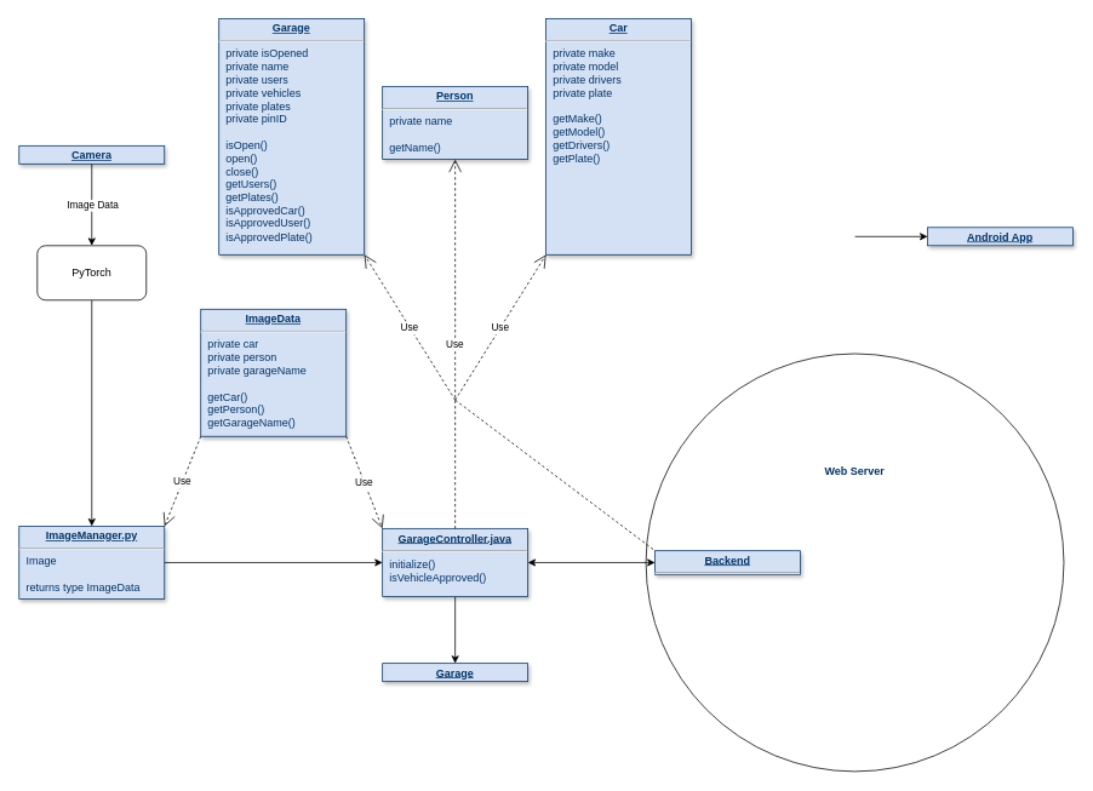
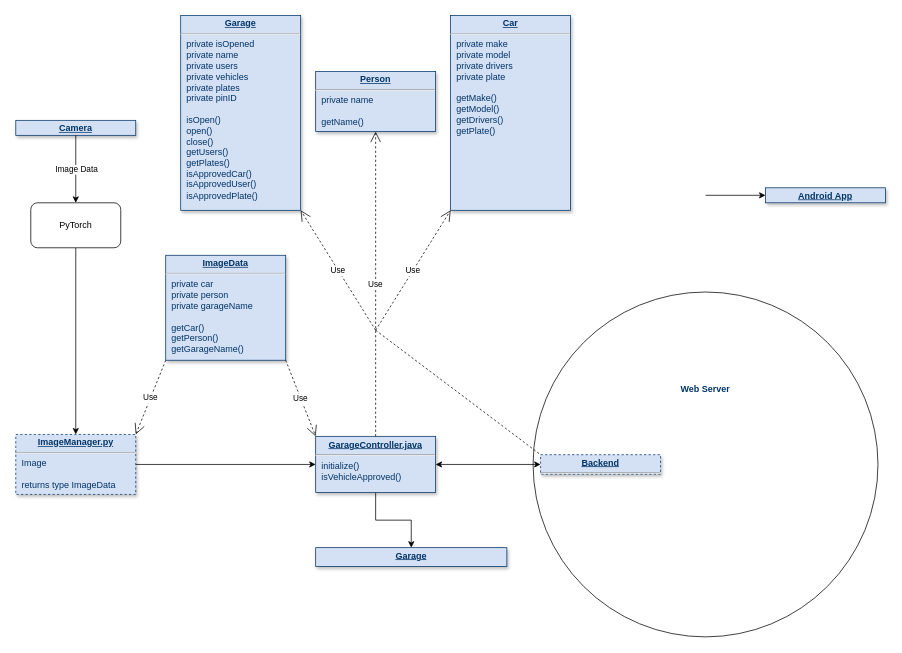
  <mxCell id="0" />
  <mxCell id="1" parent="0" />
  <mxCell id="2" value="&lt;b style=&quot;color: rgb(0, 51, 102); text-wrap: nowrap;&quot;&gt;Web Server&lt;/b&gt;&lt;div&gt;&lt;b style=&quot;color: rgb(0, 51, 102); text-wrap: nowrap;&quot;&gt;&lt;br&gt;&lt;/b&gt;&lt;/div&gt;&lt;div&gt;&lt;b style=&quot;color: rgb(0, 51, 102); text-wrap: nowrap;&quot;&gt;&lt;br&gt;&lt;/b&gt;&lt;/div&gt;&lt;div&gt;&lt;b style=&quot;color: rgb(0, 51, 102); text-wrap: nowrap;&quot;&gt;&lt;br&gt;&lt;/b&gt;&lt;/div&gt;&lt;div&gt;&lt;b style=&quot;color: rgb(0, 51, 102); text-wrap: nowrap;&quot;&gt;&lt;br&gt;&lt;/b&gt;&lt;/div&gt;&lt;div&gt;&lt;b style=&quot;color: rgb(0, 51, 102); text-wrap: nowrap;&quot;&gt;&lt;br&gt;&lt;/b&gt;&lt;/div&gt;&lt;div&gt;&lt;b style=&quot;color: rgb(0, 51, 102); text-wrap: nowrap;&quot;&gt;&lt;br&gt;&lt;/b&gt;&lt;/div&gt;&lt;div&gt;&lt;b style=&quot;color: rgb(0, 51, 102); text-wrap: nowrap;&quot;&gt;&lt;br&gt;&lt;/b&gt;&lt;/div&gt;&lt;div&gt;&lt;b style=&quot;color: rgb(0, 51, 102); text-wrap: nowrap;&quot;&gt;&lt;br&gt;&lt;/b&gt;&lt;/div&gt;&lt;div&gt;&lt;b style=&quot;color: rgb(0, 51, 102); text-wrap: nowrap;&quot;&gt;&lt;br&gt;&lt;/b&gt;&lt;/div&gt;&lt;div&gt;&lt;b style=&quot;color: rgb(0, 51, 102); text-wrap: nowrap;&quot;&gt;&lt;br&gt;&lt;/b&gt;&lt;/div&gt;&lt;div&gt;&lt;b style=&quot;color: rgb(0, 51, 102); text-wrap: nowrap;&quot;&gt;&lt;br&gt;&lt;/b&gt;&lt;/div&gt;&lt;div&gt;&lt;b style=&quot;color: rgb(0, 51, 102); text-wrap: nowrap;&quot;&gt;&lt;br&gt;&lt;/b&gt;&lt;/div&gt;&lt;div&gt;&lt;b style=&quot;color: rgb(0, 51, 102); text-wrap: nowrap;&quot;&gt;&lt;br&gt;&lt;/b&gt;&lt;/div&gt;&lt;div&gt;&lt;br&gt;&lt;/div&gt;" style="ellipse;whiteSpace=wrap;html=1;aspect=fixed;" vertex="1" parent="1"><mxGeometry x="710" y="389" width="460" height="460" as="geometry" /></mxCell>
  <mxCell id="3" value="&lt;p style=&quot;margin: 0px; margin-top: 4px; text-align: center; text-decoration: underline;&quot;&gt;&lt;strong&gt;Garage&lt;/strong&gt;&lt;/p&gt;&lt;hr&gt;&lt;p style=&quot;margin: 0px; margin-left: 8px;&quot;&gt;private isOpened&lt;/p&gt;&lt;p style=&quot;margin: 0px; margin-left: 8px;&quot;&gt;private name&lt;/p&gt;&lt;p style=&quot;margin: 0px; margin-left: 8px;&quot;&gt;private users&lt;/p&gt;&lt;p style=&quot;margin: 0px; margin-left: 8px;&quot;&gt;private vehicles&lt;/p&gt;&lt;p style=&quot;margin: 0px; margin-left: 8px;&quot;&gt;private plates&lt;/p&gt;&lt;p style=&quot;margin: 0px; margin-left: 8px;&quot;&gt;private pinID&lt;/p&gt;&lt;p style=&quot;margin: 0px; margin-left: 8px;&quot;&gt;&lt;br&gt;&lt;/p&gt;&lt;p style=&quot;margin: 0px; margin-left: 8px;&quot;&gt;isOpen()&lt;/p&gt;&lt;p style=&quot;margin: 0px; margin-left: 8px;&quot;&gt;open()&lt;/p&gt;&lt;p style=&quot;margin: 0px; margin-left: 8px;&quot;&gt;close()&lt;/p&gt;&lt;p style=&quot;margin: 0px; margin-left: 8px;&quot;&gt;getUsers()&lt;/p&gt;&lt;p style=&quot;margin: 0px; margin-left: 8px;&quot;&gt;getPlates()&lt;/p&gt;&lt;p style=&quot;margin: 0px; margin-left: 8px;&quot;&gt;isApprovedCar()&lt;/p&gt;&lt;p style=&quot;margin: 0px; margin-left: 8px;&quot;&gt;isApprovedUser()&lt;/p&gt;&lt;p style=&quot;margin: 0px; margin-left: 8px;&quot;&gt;isApprovedPlate()&lt;/p&gt;" style="verticalAlign=top;align=left;overflow=fill;fontSize=12;fontFamily=Helvetica;html=1;strokeColor=#003366;shadow=1;fillColor=#D4E1F5;fontColor=#003366" parent="1" vertex="1"><mxGeometry x="240" y="20" width="160" height="260" as="geometry" /></mxCell>
  <mxCell id="4" style="edgeStyle=orthogonalEdgeStyle;rounded=0;orthogonalLoop=1;jettySize=auto;html=1;entryX=0.5;entryY=0;entryDx=0;entryDy=0;" edge="1" parent="1" source="5" target="8"><mxGeometry relative="1" as="geometry" /></mxCell>
  <mxCell id="5" value="&lt;p style=&quot;margin: 0px; margin-top: 4px; text-align: center; text-decoration: underline;&quot;&gt;&lt;strong&gt;GarageController.java&lt;/strong&gt;&lt;/p&gt;&lt;hr&gt;&lt;p style=&quot;margin: 0px 0px 0px 8px;&quot;&gt;initialize()&lt;/p&gt;&lt;p style=&quot;margin: 0px; margin-left: 8px;&quot;&gt;isVehicleApproved()&lt;/p&gt;&lt;p style=&quot;margin: 0px; margin-left: 8px;&quot;&gt;&lt;br&gt;&lt;/p&gt;" style="verticalAlign=top;align=left;overflow=fill;fontSize=12;fontFamily=Helvetica;html=1;strokeColor=#003366;shadow=1;fillColor=#D4E1F5;fontColor=#003366" parent="1" vertex="1"><mxGeometry x="420" y="581.5" width="160" height="75" as="geometry" /></mxCell>
  <mxCell id="6" style="edgeStyle=orthogonalEdgeStyle;rounded=0;orthogonalLoop=1;jettySize=auto;html=1;entryX=0;entryY=0.5;entryDx=0;entryDy=0;" edge="1" parent="1" source="7" target="5"><mxGeometry relative="1" as="geometry" /></mxCell>
- <mxCell id="7" value="&lt;p style=&quot;margin: 0px; margin-top: 4px; text-align: center; text-decoration: underline;&quot;&gt;&lt;b&gt;ImageManager.py&lt;/b&gt;&lt;/p&gt;&lt;hr&gt;&lt;p style=&quot;margin: 0px; margin-left: 8px;&quot;&gt;Image&lt;/p&gt;&lt;p style=&quot;margin: 0px; margin-left: 8px;&quot;&gt;&lt;br&gt;&lt;/p&gt;&lt;p style=&quot;margin: 0px; margin-left: 8px;&quot;&gt;returns type ImageData&lt;/p&gt;&lt;p style=&quot;margin: 0px; margin-left: 8px;&quot;&gt;&lt;br&gt;&lt;/p&gt;" style="verticalAlign=top;align=left;overflow=fill;fontSize=12;fontFamily=Helvetica;html=1;strokeColor=#003366;shadow=1;fillColor=#D4E1F5;fontColor=#003366" parent="1" vertex="1"><mxGeometry x="20" y="579" width="160" height="80" as="geometry" /></mxCell>
- <mxCell id="8" value="&lt;p style=&quot;margin: 0px; margin-top: 4px; text-align: center; text-decoration: underline;&quot;&gt;&lt;b&gt;Garage&lt;/b&gt;&lt;/p&gt;" style="verticalAlign=top;align=left;overflow=fill;fontSize=12;fontFamily=Helvetica;html=1;strokeColor=#003366;shadow=1;fillColor=#D4E1F5;fontColor=#003366" parent="1" vertex="1"><mxGeometry x="420" y="730" width="160" height="20" as="geometry" /></mxCell>
+ <mxCell id="7" value="&lt;p style=&quot;margin: 0px; margin-top: 4px; text-align: center; text-decoration: underline;&quot;&gt;&lt;b&gt;ImageManager.py&lt;/b&gt;&lt;/p&gt;&lt;hr&gt;&lt;p style=&quot;margin: 0px; margin-left: 8px;&quot;&gt;Image&lt;/p&gt;&lt;p style=&quot;margin: 0px; margin-left: 8px;&quot;&gt;&lt;br&gt;&lt;/p&gt;&lt;p style=&quot;margin: 0px; margin-left: 8px;&quot;&gt;returns type ImageData&lt;/p&gt;&lt;p style=&quot;margin: 0px; margin-left: 8px;&quot;&gt;&lt;br&gt;&lt;/p&gt;" style="verticalAlign=top;align=left;overflow=fill;fontSize=12;fontFamily=Helvetica;html=1;strokeColor=#003366;shadow=1;fillColor=#D4E1F5;fontColor=#003366;dashed=1;" parent="1" vertex="1"><mxGeometry x="20" y="579" width="160" height="80" as="geometry" /></mxCell>
+ <mxCell id="8" value="&lt;p style=&quot;margin: 0px; margin-top: 4px; text-align: center; text-decoration: underline;&quot;&gt;&lt;b&gt;Garage&lt;/b&gt;&lt;/p&gt;" style="verticalAlign=top;align=left;overflow=fill;fontSize=12;fontFamily=Helvetica;html=1;strokeColor=#003366;shadow=1;fillColor=#D4E1F5;fontColor=#003366" parent="1" vertex="1"><mxGeometry x="420" y="730" width="255" height="25" as="geometry" /></mxCell>
  <mxCell id="9" value="&lt;p style=&quot;margin: 0px; margin-top: 4px; text-align: center; text-decoration: underline;&quot;&gt;&lt;strong&gt;Camera&lt;/strong&gt;&lt;/p&gt;&lt;hr&gt;&lt;p style=&quot;margin: 0px; margin-left: 8px;&quot;&gt;&lt;br&gt;&lt;/p&gt;" style="verticalAlign=top;align=left;overflow=fill;fontSize=12;fontFamily=Helvetica;html=1;strokeColor=#003366;shadow=1;fillColor=#D4E1F5;fontColor=#003366" parent="1" vertex="1"><mxGeometry x="20" y="160" width="160" height="20" as="geometry" /></mxCell>
  <mxCell id="10" value="Use" style="endArrow=open;endSize=12;dashed=1;entryX=1;entryY=1;entryDx=0;entryDy=0;" edge="1" parent="1" target="3"><mxGeometry as="geometry"><mxPoint x="500" y="440" as="sourcePoint" /><mxPoint x="460" y="172" as="targetPoint" /><mxPoint as="offset" /></mxGeometry></mxCell>
  <mxCell id="11" value="" style="edgeStyle=orthogonalEdgeStyle;rounded=0;orthogonalLoop=1;jettySize=auto;html=1;" edge="1" parent="1" source="12" target="7"><mxGeometry relative="1" as="geometry" /></mxCell>
  <mxCell id="12" value="PyTorch" style="rounded=1;whiteSpace=wrap;html=1;" vertex="1" parent="1"><mxGeometry x="40" y="270" width="120" height="60" as="geometry" /></mxCell>
  <mxCell id="13" value="" style="endArrow=classic;html=1;rounded=0;entryX=0.5;entryY=0;entryDx=0;entryDy=0;exitX=0.5;exitY=1;exitDx=0;exitDy=0;" edge="1" parent="1" source="9" target="12"><mxGeometry relative="1" as="geometry"><mxPoint x="150" y="244.5" as="sourcePoint" /><mxPoint x="110" y="180" as="targetPoint" /></mxGeometry></mxCell>
  <mxCell id="14" value="Image Data" style="edgeLabel;resizable=0;html=1;;align=center;verticalAlign=middle;" connectable="0" vertex="1" parent="13"><mxGeometry relative="1" as="geometry" /></mxCell>
  <mxCell id="15" value="&lt;p style=&quot;margin: 0px; margin-top: 4px; text-align: center; text-decoration: underline;&quot;&gt;&lt;strong&gt;Person&lt;/strong&gt;&lt;/p&gt;&lt;hr&gt;&lt;p style=&quot;margin: 0px; margin-left: 8px;&quot;&gt;private name&lt;/p&gt;&lt;p style=&quot;margin: 0px; margin-left: 8px;&quot;&gt;&lt;br&gt;&lt;/p&gt;&lt;p style=&quot;margin: 0px; margin-left: 8px;&quot;&gt;getName()&lt;/p&gt;" style="verticalAlign=top;align=left;overflow=fill;fontSize=12;fontFamily=Helvetica;html=1;strokeColor=#003366;shadow=1;fillColor=#D4E1F5;fontColor=#003366" vertex="1" parent="1"><mxGeometry x="420" y="95" width="160" height="80" as="geometry" /></mxCell>
  <mxCell id="16" value="Use" style="endArrow=open;endSize=12;dashed=1;entryX=0.5;entryY=1;entryDx=0;entryDy=0;exitX=0.5;exitY=0;exitDx=0;exitDy=0;" edge="1" parent="1" source="5" target="15"><mxGeometry x="430" y="50" as="geometry"><mxPoint x="530" y="330" as="sourcePoint" /><mxPoint x="410" y="200" as="targetPoint" /><Array as="points"><mxPoint x="500" y="360" /></Array></mxGeometry></mxCell>
  <mxCell id="17" value="&lt;p style=&quot;margin: 0px; margin-top: 4px; text-align: center; text-decoration: underline;&quot;&gt;&lt;strong&gt;Car&lt;/strong&gt;&lt;/p&gt;&lt;hr&gt;&lt;p style=&quot;margin: 0px; margin-left: 8px;&quot;&gt;private make&lt;/p&gt;&lt;p style=&quot;margin: 0px; margin-left: 8px;&quot;&gt;private model&lt;/p&gt;&lt;p style=&quot;margin: 0px; margin-left: 8px;&quot;&gt;private drivers&lt;/p&gt;&lt;p style=&quot;margin: 0px; margin-left: 8px;&quot;&gt;private plate&lt;/p&gt;&lt;p style=&quot;margin: 0px; margin-left: 8px;&quot;&gt;&lt;br&gt;&lt;/p&gt;&lt;p style=&quot;margin: 0px; margin-left: 8px;&quot;&gt;getMake()&lt;/p&gt;&lt;p style=&quot;margin: 0px; margin-left: 8px;&quot;&gt;getModel()&lt;/p&gt;&lt;p style=&quot;margin: 0px; margin-left: 8px;&quot;&gt;getDrivers()&lt;/p&gt;&lt;p style=&quot;margin: 0px; margin-left: 8px;&quot;&gt;getPlate()&lt;/p&gt;" style="verticalAlign=top;align=left;overflow=fill;fontSize=12;fontFamily=Helvetica;html=1;strokeColor=#003366;shadow=1;fillColor=#D4E1F5;fontColor=#003366" vertex="1" parent="1"><mxGeometry x="600" y="20" width="160" height="260" as="geometry" /></mxCell>
  <mxCell id="18" value="Use" style="endArrow=open;endSize=12;dashed=1;entryX=0;entryY=1;entryDx=0;entryDy=0;" edge="1" parent="1" target="17"><mxGeometry as="geometry"><mxPoint x="500" y="440" as="sourcePoint" /><mxPoint x="600" y="276" as="targetPoint" /><mxPoint as="offset" /></mxGeometry></mxCell>
  <mxCell id="19" value="&lt;p style=&quot;margin: 0px; margin-top: 4px; text-align: center; text-decoration: underline;&quot;&gt;&lt;strong&gt;ImageData&lt;/strong&gt;&lt;/p&gt;&lt;hr&gt;&lt;p style=&quot;margin: 0px; margin-left: 8px;&quot;&gt;private car&lt;/p&gt;&lt;p style=&quot;margin: 0px; margin-left: 8px;&quot;&gt;private person&lt;/p&gt;&lt;p style=&quot;margin: 0px; margin-left: 8px;&quot;&gt;private garageName&lt;/p&gt;&lt;p style=&quot;margin: 0px; margin-left: 8px;&quot;&gt;&lt;br&gt;&lt;/p&gt;&lt;p style=&quot;margin: 0px; margin-left: 8px;&quot;&gt;getCar()&lt;/p&gt;&lt;p style=&quot;margin: 0px; margin-left: 8px;&quot;&gt;getPerson()&lt;/p&gt;&lt;p style=&quot;margin: 0px; margin-left: 8px;&quot;&gt;getGarageName()&lt;/p&gt;" style="verticalAlign=top;align=left;overflow=fill;fontSize=12;fontFamily=Helvetica;html=1;strokeColor=#003366;shadow=1;fillColor=#D4E1F5;fontColor=#003366" vertex="1" parent="1"><mxGeometry x="220" y="340" width="160" height="140" as="geometry" /></mxCell>
  <mxCell id="20" value="Use" style="endArrow=open;endSize=12;dashed=1;exitX=0;exitY=1;exitDx=0;exitDy=0;entryX=1;entryY=0;entryDx=0;entryDy=0;" edge="1" parent="1" source="19" target="7"><mxGeometry x="430" y="50" as="geometry"><mxPoint x="200" y="651" as="sourcePoint" /><mxPoint x="120" y="590" as="targetPoint" /></mxGeometry></mxCell>
  <mxCell id="21" value="Use" style="endArrow=open;endSize=12;dashed=1;entryX=0;entryY=0;entryDx=0;entryDy=0;exitX=1;exitY=1;exitDx=0;exitDy=0;" edge="1" parent="1" source="19" target="5"><mxGeometry x="430" y="50" as="geometry"><mxPoint x="430" y="633" as="sourcePoint" /><mxPoint x="310" y="520" as="targetPoint" /></mxGeometry></mxCell>
- <mxCell id="22" value="&lt;p style=&quot;margin: 0px; margin-top: 4px; text-align: center; text-decoration: underline;&quot;&gt;&lt;strong&gt;Backend&lt;/strong&gt;&lt;/p&gt;&lt;hr&gt;&lt;p style=&quot;margin: 0px 0px 0px 8px;&quot;&gt;&lt;br&gt;&lt;/p&gt;" style="verticalAlign=top;align=left;overflow=fill;fontSize=12;fontFamily=Helvetica;html=1;strokeColor=#003366;shadow=1;fillColor=#D4E1F5;fontColor=#003366" vertex="1" parent="1"><mxGeometry x="720" y="606" width="160" height="26" as="geometry" /></mxCell>
+ <mxCell id="22" value="&lt;p style=&quot;margin: 0px; margin-top: 4px; text-align: center; text-decoration: underline;&quot;&gt;&lt;strong&gt;Backend&lt;/strong&gt;&lt;/p&gt;&lt;hr&gt;&lt;p style=&quot;margin: 0px 0px 0px 8px;&quot;&gt;&lt;br&gt;&lt;/p&gt;" style="verticalAlign=top;align=left;overflow=fill;fontSize=12;fontFamily=Helvetica;html=1;strokeColor=#003366;shadow=1;fillColor=#D4E1F5;fontColor=#003366;dashed=1;" vertex="1" parent="1"><mxGeometry x="720" y="606" width="160" height="26" as="geometry" /></mxCell>
  <mxCell id="23" value="" style="endArrow=none;dashed=1;html=1;rounded=0;entryX=0;entryY=0;entryDx=0;entryDy=0;" edge="1" parent="1" target="22"><mxGeometry width="50" height="50" relative="1" as="geometry"><mxPoint x="500" y="440" as="sourcePoint" /><mxPoint x="640" y="560" as="targetPoint" /></mxGeometry></mxCell>
  <mxCell id="24" value="&lt;p style=&quot;margin: 0px; margin-top: 4px; text-align: center; text-decoration: underline;&quot;&gt;&lt;b&gt;Android App&lt;/b&gt;&lt;/p&gt;&lt;hr&gt;&lt;p style=&quot;margin: 0px 0px 0px 8px;&quot;&gt;initialize()&lt;/p&gt;&lt;p style=&quot;margin: 0px; margin-left: 8px;&quot;&gt;isApprovedPlate()&lt;/p&gt;&lt;p style=&quot;margin: 0px; margin-left: 8px;&quot;&gt;&lt;br&gt;&lt;/p&gt;" style="verticalAlign=top;align=left;overflow=fill;fontSize=12;fontFamily=Helvetica;html=1;strokeColor=#003366;shadow=1;fillColor=#D4E1F5;fontColor=#003366" vertex="1" parent="1"><mxGeometry x="1020" y="250" width="160" height="20" as="geometry" /></mxCell>
  <mxCell id="25" value="" style="endArrow=classic;startArrow=classic;html=1;rounded=0;exitX=1;exitY=0.5;exitDx=0;exitDy=0;entryX=0;entryY=0.5;entryDx=0;entryDy=0;" edge="1" parent="1" source="5" target="22"><mxGeometry width="50" height="50" relative="1" as="geometry"><mxPoint x="950" y="580" as="sourcePoint" /><mxPoint x="1000" y="530" as="targetPoint" /></mxGeometry></mxCell>
  <mxCell id="26" value="" style="endArrow=classic;html=1;rounded=0;entryX=0;entryY=0.5;entryDx=0;entryDy=0;" edge="1" parent="1" target="24"><mxGeometry width="50" height="50" relative="1" as="geometry"><mxPoint x="940" y="260" as="sourcePoint" /><mxPoint x="1030" y="310" as="targetPoint" /></mxGeometry></mxCell>
